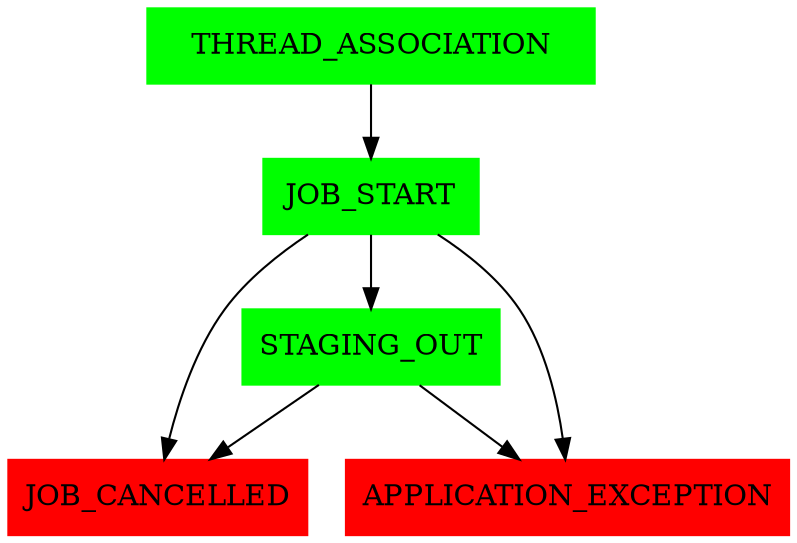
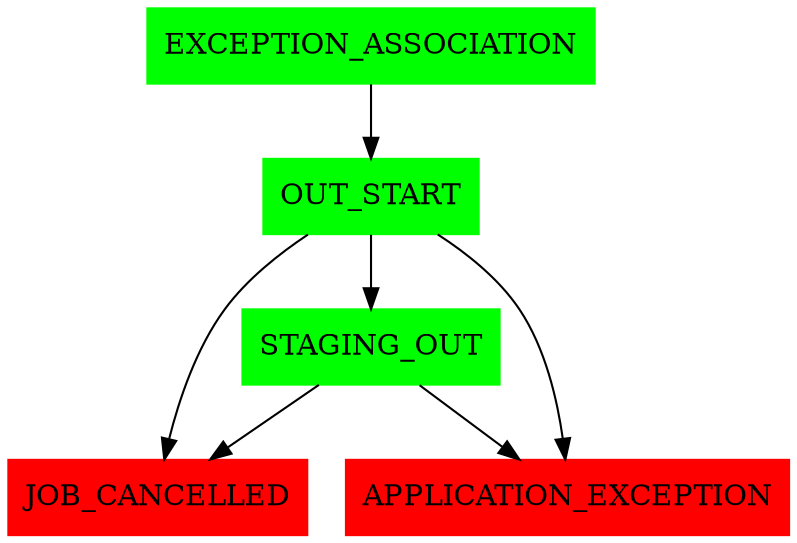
  digraph {
    node [color=green shape=box style=filled]
-   THREAD_ASSOCIATION
-   JOB_START
+   THREAD_ASSOCIATION [label=EXCEPTION_ASSOCIATION]
+   JOB_START [label=OUT_START]
    STAGING_OUT
    JOB_CANCELLED [color=red]
    APPLICATION_EXCEPTION [color=red]
    THREAD_ASSOCIATION -> JOB_START
    JOB_START -> STAGING_OUT
    JOB_START -> JOB_CANCELLED
    JOB_START -> APPLICATION_EXCEPTION
    STAGING_OUT -> JOB_CANCELLED
    STAGING_OUT -> APPLICATION_EXCEPTION
  }
